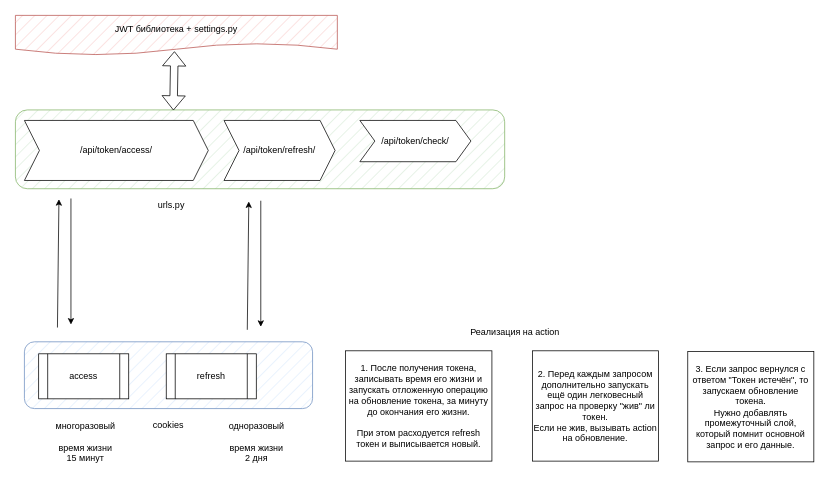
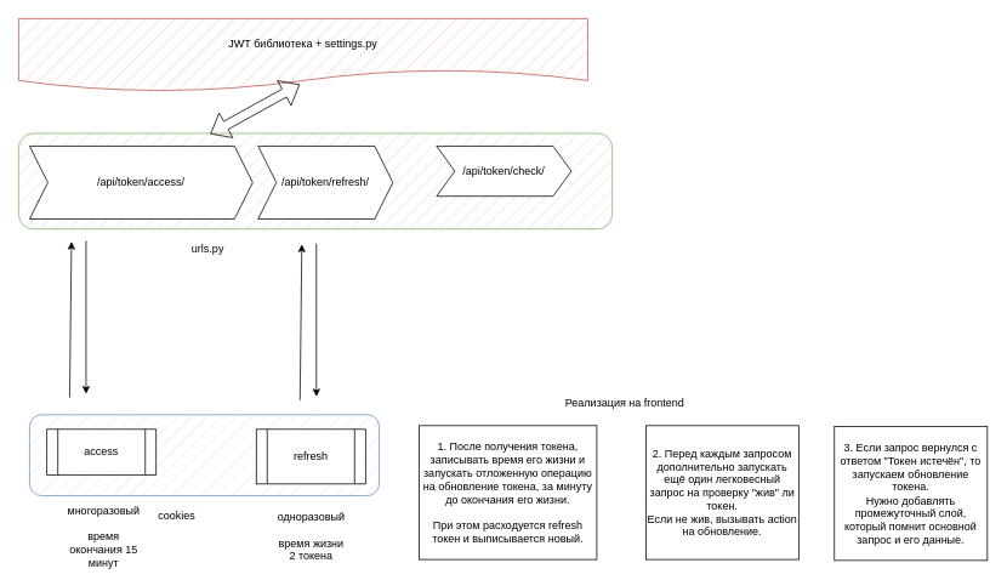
  <mxCell id="0" />
  <mxCell id="1" parent="0" />
  <mxCell id="2" value="" style="rounded=1;whiteSpace=wrap;html=1;fillStyle=hatch;fillColor=#dae8fc;strokeColor=#6c8ebf;" parent="1" vertex="1"><mxGeometry x="32" y="455" width="384" height="89" as="geometry" /></mxCell>
  <mxCell id="3" value="" style="rounded=1;whiteSpace=wrap;html=1;fillColor=#d5e8d4;strokeColor=#82b366;fillStyle=hatch;" parent="1" vertex="1"><mxGeometry x="20" y="146" width="652" height="105" as="geometry" /></mxCell>
- <mxCell id="4" value="access" style="shape=process;whiteSpace=wrap;html=1;backgroundOutline=1;" parent="1" vertex="1"><mxGeometry x="51" y="471" width="120" height="60" as="geometry" /></mxCell>
- <mxCell id="5" value="refresh" style="shape=process;whiteSpace=wrap;html=1;backgroundOutline=1;" parent="1" vertex="1"><mxGeometry x="221" y="471" width="120" height="60" as="geometry" /></mxCell>
+ <mxCell id="4" value="access" style="shape=process;whiteSpace=wrap;html=1;backgroundOutline=1;" parent="1" vertex="1"><mxGeometry x="51" y="471" width="120" height="50" as="geometry" /></mxCell>
+ <mxCell id="5" value="refresh" style="shape=process;whiteSpace=wrap;html=1;backgroundOutline=1;" parent="1" vertex="1"><mxGeometry x="281" y="471" width="120" height="60" as="geometry" /></mxCell>
  <mxCell id="6" value="/api/token/access/" style="shape=step;perimeter=stepPerimeter;whiteSpace=wrap;html=1;fixedSize=1;" parent="1" vertex="1"><mxGeometry x="32" y="160" width="245" height="80" as="geometry" /></mxCell>
- <mxCell id="7" value="/api/token/refresh/" style="shape=step;perimeter=stepPerimeter;whiteSpace=wrap;html=1;fixedSize=1;" parent="1" vertex="1"><mxGeometry x="298" y="160" width="148" height="80" as="geometry" /></mxCell>
+ <mxCell id="7" value="/api/token/refresh/" style="shape=step;perimeter=stepPerimeter;whiteSpace=wrap;html=1;fixedSize=1;" parent="1" vertex="1"><mxGeometry x="283" width="148" height="80" as="geometry" y="160" /></mxCell>
  <mxCell id="8" value="" style="endArrow=classic;html=1;rounded=0;" parent="1" edge="1"><mxGeometry width="50" height="50" relative="1" as="geometry"><mxPoint x="76" y="436" as="sourcePoint" /><mxPoint x="78" y="265" as="targetPoint" /></mxGeometry></mxCell>
  <mxCell id="9" value="" style="endArrow=classic;html=1;rounded=0;" parent="1" edge="1"><mxGeometry width="50" height="50" relative="1" as="geometry"><mxPoint x="94" y="264" as="sourcePoint" /><mxPoint x="94" y="432" as="targetPoint" /></mxGeometry></mxCell>
  <mxCell id="10" value="" style="endArrow=classic;html=1;rounded=0;" parent="1" edge="1"><mxGeometry width="50" height="50" relative="1" as="geometry"><mxPoint x="329" y="439" as="sourcePoint" /><mxPoint x="331" y="268" as="targetPoint" /></mxGeometry></mxCell>
  <mxCell id="11" value="" style="endArrow=classic;html=1;rounded=0;" parent="1" edge="1"><mxGeometry width="50" height="50" relative="1" as="geometry"><mxPoint x="347" y="267" as="sourcePoint" /><mxPoint x="347" y="435" as="targetPoint" /></mxGeometry></mxCell>
- <mxCell id="12" value="многоразовый&lt;br&gt;&lt;br&gt;время жизни 15 минут" style="text;html=1;strokeColor=none;fillColor=none;align=center;verticalAlign=middle;whiteSpace=wrap;rounded=0;fillStyle=hatch;" parent="1" vertex="1"><mxGeometry x="73" y="562" width="81" height="53" as="geometry" /></mxCell>
- <mxCell id="13" value="одноразовый&lt;br&gt;&lt;br&gt;время жизни 2 дня" style="text;html=1;strokeColor=none;fillColor=none;align=center;verticalAlign=middle;whiteSpace=wrap;rounded=0;fillStyle=hatch;" parent="1" vertex="1"><mxGeometry x="300.5" y="562" width="81" height="53" as="geometry" /></mxCell>
- <mxCell id="14" value="cookies" style="text;html=1;strokeColor=none;fillColor=none;align=center;verticalAlign=middle;whiteSpace=wrap;rounded=0;fillStyle=hatch;" parent="1" vertex="1"><mxGeometry x="194" y="552" width="60" height="30" as="geometry" /></mxCell>
+ <mxCell id="12" value="многоразовый&lt;br&gt;&lt;br&gt;время окончания 15 минут" style="text;html=1;strokeColor=none;fillColor=none;align=center;verticalAlign=middle;whiteSpace=wrap;rounded=0;fillStyle=hatch;" parent="1" vertex="1"><mxGeometry x="73" y="562" width="81" height="53" as="geometry" /></mxCell>
+ <mxCell id="13" value="одноразовый&lt;br&gt;&lt;br&gt;время жизни 2 токена" style="text;html=1;strokeColor=none;fillColor=none;align=center;verticalAlign=middle;whiteSpace=wrap;rounded=0;fillStyle=hatch;" parent="1" vertex="1"><mxGeometry x="300.5" y="562" width="81" height="53" as="geometry" /></mxCell>
+ <mxCell id="14" value="cookies" style="text;html=1;strokeColor=none;fillColor=none;align=center;verticalAlign=middle;whiteSpace=wrap;rounded=0;fillStyle=hatch;" parent="1" vertex="1"><mxGeometry x="164" y="552" width="60" height="30" as="geometry" /></mxCell>
  <mxCell id="15" value="urls.py" style="text;html=1;strokeColor=none;fillColor=none;align=center;verticalAlign=middle;whiteSpace=wrap;rounded=0;fillStyle=hatch;" parent="1" vertex="1"><mxGeometry x="198" y="258" width="60" height="30" as="geometry" /></mxCell>
- <mxCell id="16" value="JWT библиотека + settings.py" style="shape=document;whiteSpace=wrap;html=1;boundedLbl=1;fillStyle=hatch;fillColor=#f8cecc;strokeColor=#b85450;" parent="1" vertex="1"><mxGeometry x="20" y="20" width="429" height="53" as="geometry" /></mxCell>
+ <mxCell id="16" value="JWT библиотека + settings.py" style="shape=document;whiteSpace=wrap;html=1;boundedLbl=1;fillStyle=hatch;fillColor=#f8cecc;strokeColor=#b85450;" parent="1" vertex="1"><mxGeometry x="20" y="20" width="625" height="80" as="geometry" /></mxCell>
  <mxCell id="17" value="" style="shape=flexArrow;endArrow=classic;startArrow=classic;html=1;rounded=0;exitX=0.323;exitY=0.006;exitDx=0;exitDy=0;entryX=0.494;entryY=0.903;entryDx=0;entryDy=0;entryPerimeter=0;exitPerimeter=0;" parent="1" source="3" target="16" edge="1"><mxGeometry width="100" height="100" relative="1" as="geometry"><mxPoint x="177" y="180" as="sourcePoint" /><mxPoint x="277" y="80" as="targetPoint" /></mxGeometry></mxCell>
  <mxCell id="18" value="1. После получения токена, записывать время его жизни и запускать отложенную операцию на обновление токена, за минуту до окончания его жизни.&lt;br&gt;&lt;br&gt;При этом расходуется refresh токен и выписывается новый." style="rounded=0;whiteSpace=wrap;html=1;fillStyle=hatch;" parent="1" vertex="1"><mxGeometry x="460" y="467" width="195" height="147" as="geometry" /></mxCell>
  <mxCell id="19" value="2. Перед каждым запросом дополнительно запускать ещё один легковесный запрос на проверку &quot;жив&quot; ли токен. &lt;br&gt;Если не жив, вызывать action на обновление." style="rounded=0;whiteSpace=wrap;html=1;fillStyle=hatch;" parent="1" vertex="1"><mxGeometry x="709" y="467" width="168" height="147" as="geometry" /></mxCell>
- <mxCell id="20" value="Реализация на action" style="text;html=1;strokeColor=none;fillColor=none;align=center;verticalAlign=middle;whiteSpace=wrap;rounded=0;fillStyle=hatch;" parent="1" vertex="1"><mxGeometry x="602" y="428" width="168" height="30" as="geometry" /></mxCell>
+ <mxCell id="20" value="Реализация на frontend" style="text;html=1;strokeColor=none;fillColor=none;align=center;verticalAlign=middle;whiteSpace=wrap;rounded=0;fillStyle=hatch;" parent="1" vertex="1"><mxGeometry x="602" y="428" width="168" height="30" as="geometry" /></mxCell>
  <mxCell id="21" value="/api/token/check/" style="shape=step;perimeter=stepPerimeter;whiteSpace=wrap;html=1;fixedSize=1;" vertex="1" parent="1"><mxGeometry x="479" y="160" width="148" height="55" as="geometry" /></mxCell>
  <mxCell id="22" value="3. Если запрос вернулся с ответом &quot;Токен истечён&quot;, то запускаем обновление токена.&lt;br&gt;Нужно добавлять промежуточный слой, который помнит основной запрос и его данные." style="rounded=0;whiteSpace=wrap;html=1;fillStyle=hatch;" vertex="1" parent="1"><mxGeometry x="916" y="468" width="168" height="147" as="geometry" /></mxCell>
